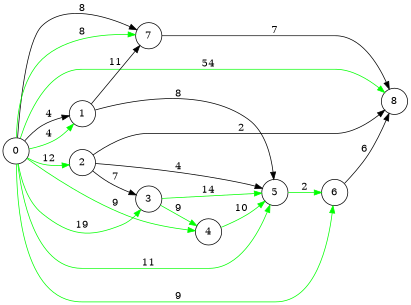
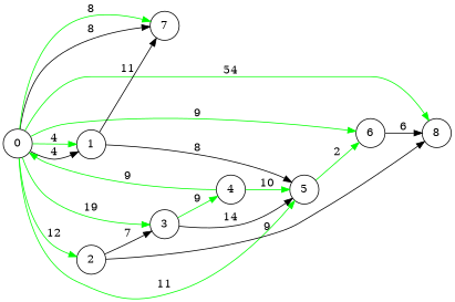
  digraph {
    rankdir=LR
    node [shape=circle]
    edge [color=green]
    0
    1
    7
    2
    3
    8
    5
    4
    6
    0 -> 1 [label=4 color=""]
    0 -> 1 [label=4]
    0 -> 7 [label=8 color=""]
    0 -> 7 [label=8]
    0 -> 2 [label=12]
    0 -> 3 [label=19]
    0 -> 8 [label=54]
    0 -> 5 [label=11]
-   0 -> 4 [label=9]
+   4 -> 0 [label=9]
    0 -> 6 [label=9]
    1 -> 7 [label=11 color=""]
    1 -> 5 [label=8 color=""]
-   7 -> 8 [label=7 color=""]
    2 -> 3 [label=7 color=""]
-   2 -> 8 [label=2 color=""]
-   2 -> 5 [label=4 color=""]
-   3 -> 5 [label=14]
+   2 -> 8 [label=9 color=""]
+   3 -> 5 [label=14 color=""]
    3 -> 4 [label=9]
    5 -> 6 [label=2]
    4 -> 5 [label=10]
    6 -> 8 [label=6 color=""]
  }
